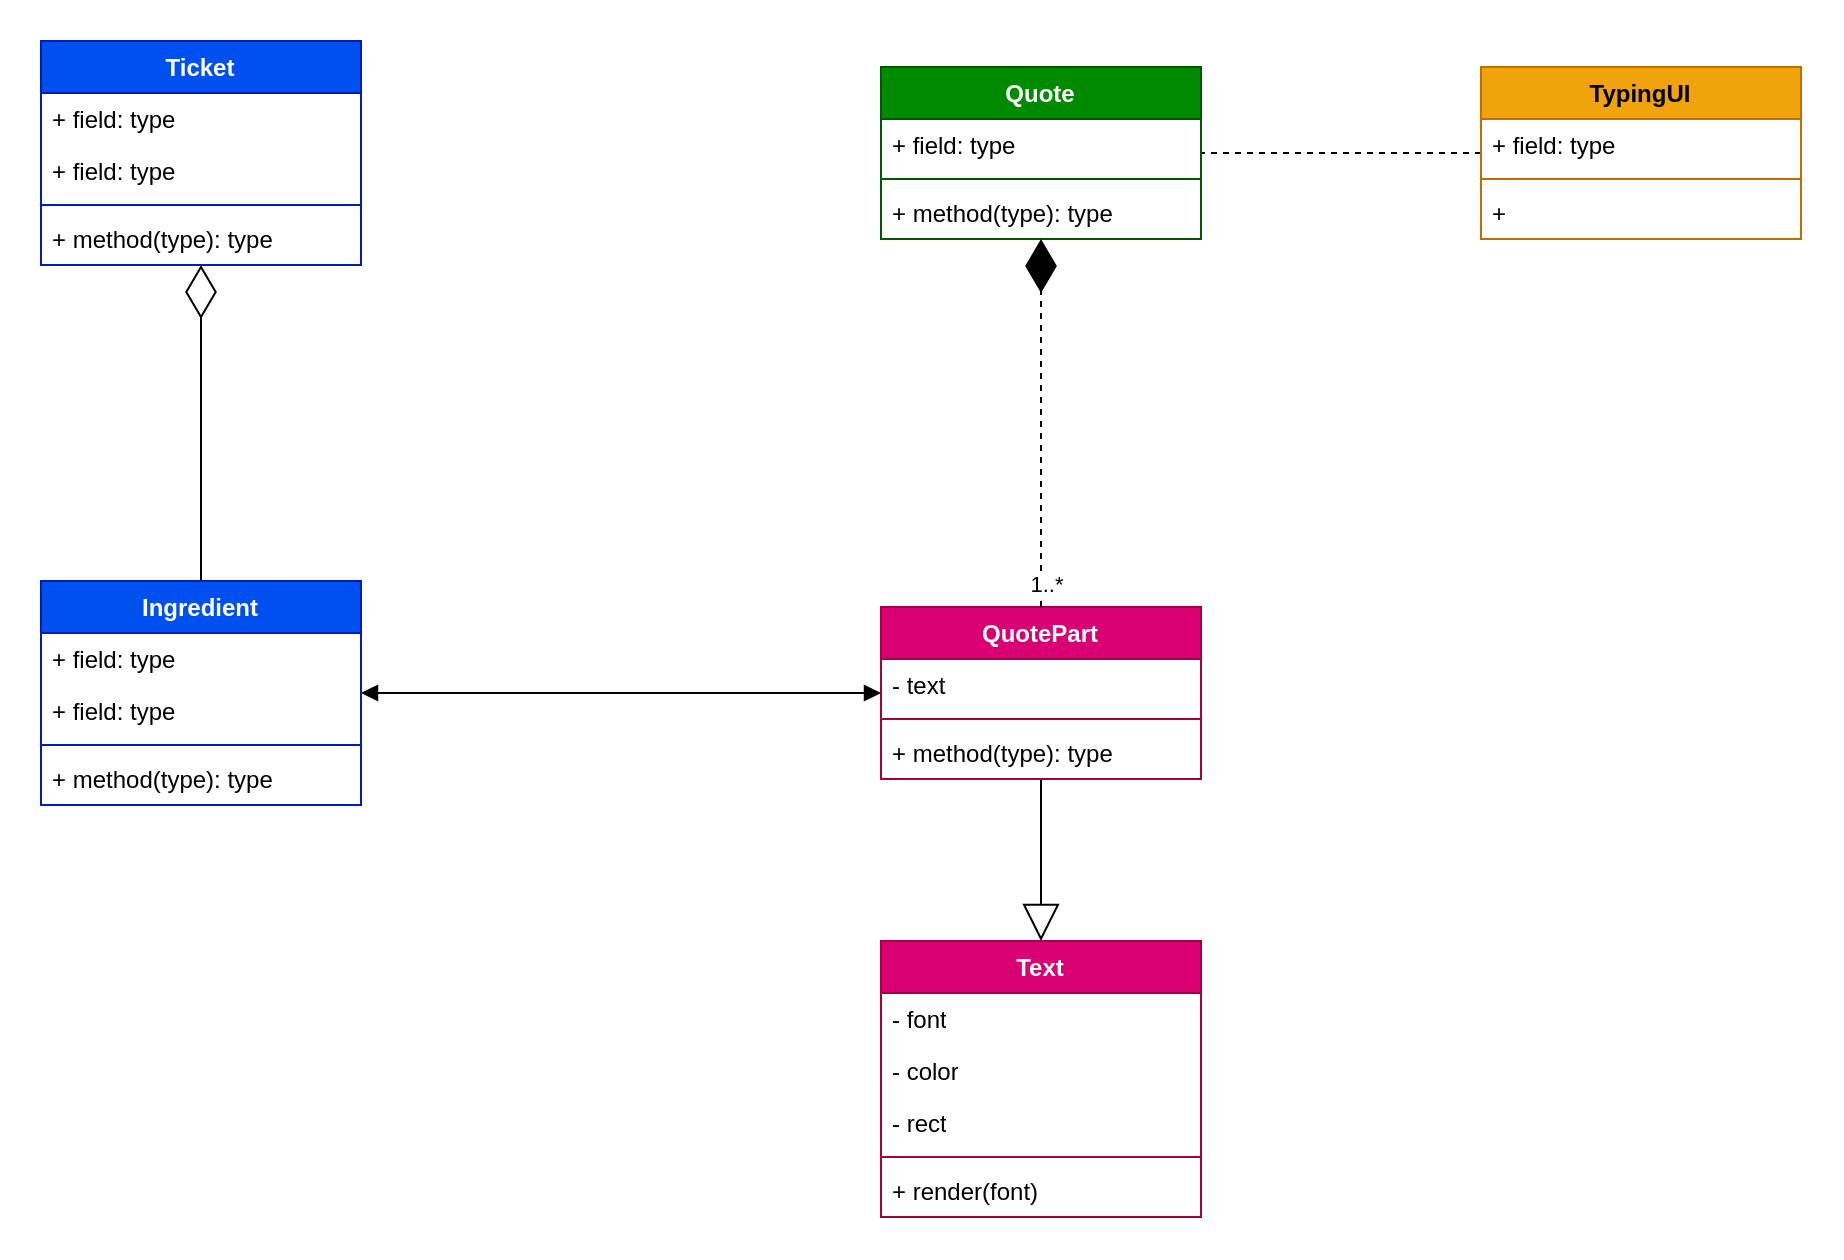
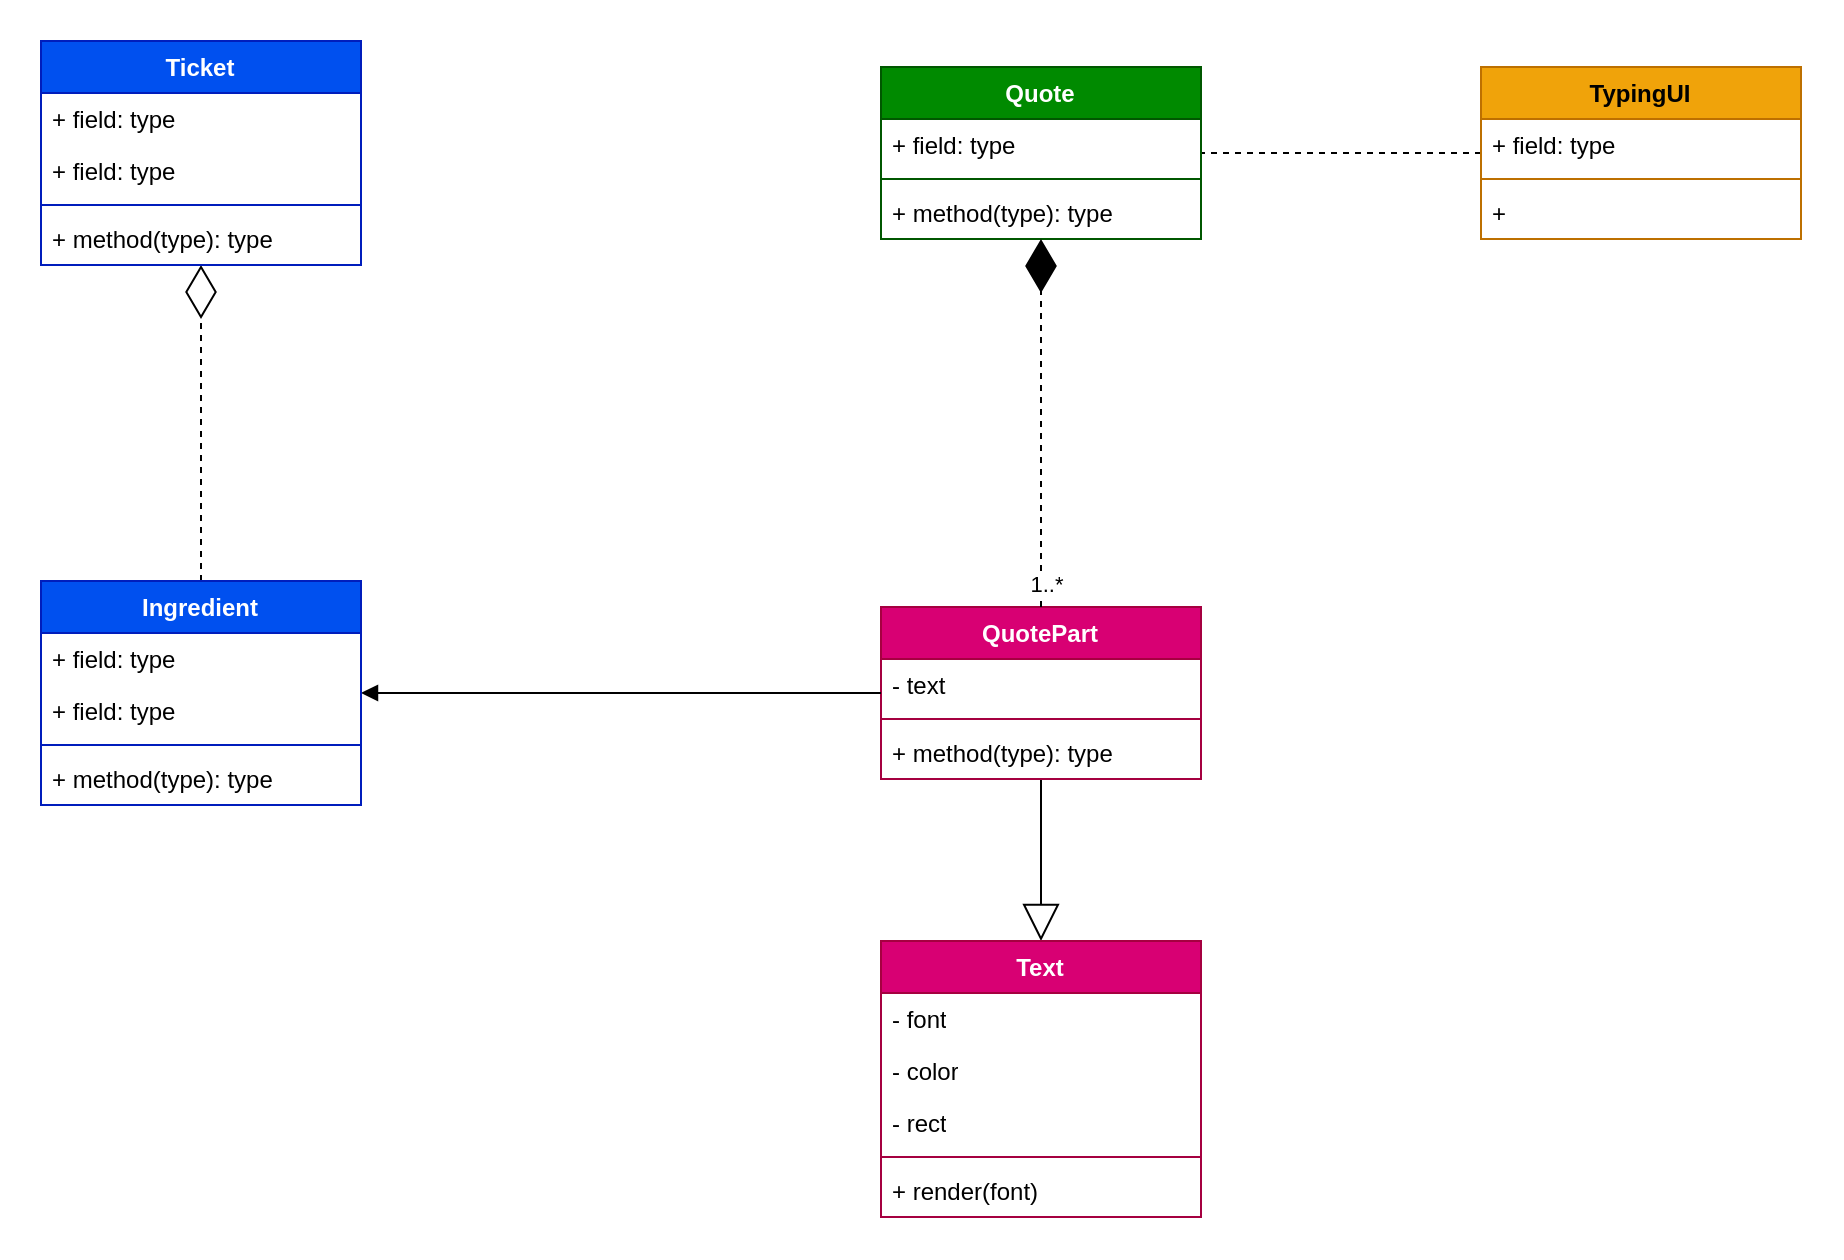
  <mxCell id="0" />
  <mxCell id="1" parent="0" />
- <mxCell id="2" value="" style="edgeStyle=orthogonalEdgeStyle;rounded=0;orthogonalLoop=1;jettySize=auto;html=1;endArrow=diamondThin;endFill=0;endSize=24;" parent="1" source="21" target="3" edge="1"><mxGeometry relative="1" as="geometry"><Array as="points"><mxPoint x="100" y="240" /><mxPoint x="100" y="240" /></Array></mxGeometry></mxCell>
+ <mxCell id="2" value="" style="edgeStyle=orthogonalEdgeStyle;rounded=0;orthogonalLoop=1;jettySize=auto;html=1;endArrow=diamondThin;endFill=0;endSize=24;dashed=1;" parent="1" source="21" target="3" edge="1"><mxGeometry relative="1" as="geometry"><Array as="points"><mxPoint x="100" y="240" /><mxPoint x="100" y="240" /></Array></mxGeometry></mxCell>
  <mxCell id="3" value="Ticket" style="swimlane;fontStyle=1;align=center;verticalAlign=top;childLayout=stackLayout;horizontal=1;startSize=26;horizontalStack=0;resizeParent=1;resizeParentMax=0;resizeLast=0;collapsible=1;marginBottom=0;whiteSpace=wrap;html=1;fillColor=#0050ef;fontColor=#ffffff;strokeColor=#001DBC;" parent="1" vertex="1"><mxGeometry x="20" y="20" width="160" height="112" as="geometry" /></mxCell>
  <mxCell id="4" value="+ field: type" style="text;strokeColor=none;fillColor=none;align=left;verticalAlign=top;spacingLeft=4;spacingRight=4;overflow=hidden;rotatable=0;points=[[0,0.5],[1,0.5]];portConstraint=eastwest;whiteSpace=wrap;html=1;" parent="3" vertex="1"><mxGeometry y="26" width="160" height="26" as="geometry" /></mxCell>
  <mxCell id="5" value="+ field: type" style="text;strokeColor=none;fillColor=none;align=left;verticalAlign=top;spacingLeft=4;spacingRight=4;overflow=hidden;rotatable=0;points=[[0,0.5],[1,0.5]];portConstraint=eastwest;whiteSpace=wrap;html=1;" parent="3" vertex="1"><mxGeometry y="52" width="160" height="26" as="geometry" /></mxCell>
  <mxCell id="6" value="" style="line;strokeWidth=1;fillColor=none;align=left;verticalAlign=middle;spacingTop=-1;spacingLeft=3;spacingRight=3;rotatable=0;labelPosition=right;points=[];portConstraint=eastwest;strokeColor=inherit;" parent="3" vertex="1"><mxGeometry y="78" width="160" height="8" as="geometry" /></mxCell>
  <mxCell id="7" value="+ method(type): type" style="text;strokeColor=none;fillColor=none;align=left;verticalAlign=top;spacingLeft=4;spacingRight=4;overflow=hidden;rotatable=0;points=[[0,0.5],[1,0.5]];portConstraint=eastwest;whiteSpace=wrap;html=1;" parent="3" vertex="1"><mxGeometry y="86" width="160" height="26" as="geometry" /></mxCell>
  <mxCell id="8" value="" style="edgeStyle=orthogonalEdgeStyle;rounded=0;orthogonalLoop=1;jettySize=auto;html=1;endArrow=none;endSize=12;dashed=1;" parent="1" source="26" target="9" edge="1"><mxGeometry relative="1" as="geometry" /></mxCell>
  <mxCell id="9" value="Quote" style="swimlane;fontStyle=1;align=center;verticalAlign=top;childLayout=stackLayout;horizontal=1;startSize=26;horizontalStack=0;resizeParent=1;resizeParentMax=0;resizeLast=0;collapsible=1;marginBottom=0;whiteSpace=wrap;html=1;fillColor=#008a00;fontColor=#ffffff;strokeColor=#005700;" parent="1" vertex="1"><mxGeometry x="440" y="33" width="160" height="86" as="geometry" /></mxCell>
  <mxCell id="10" value="+ field: type" style="text;strokeColor=none;fillColor=none;align=left;verticalAlign=top;spacingLeft=4;spacingRight=4;overflow=hidden;rotatable=0;points=[[0,0.5],[1,0.5]];portConstraint=eastwest;whiteSpace=wrap;html=1;" parent="9" vertex="1"><mxGeometry y="26" width="160" height="26" as="geometry" /></mxCell>
  <mxCell id="11" value="" style="line;strokeWidth=1;fillColor=none;align=left;verticalAlign=middle;spacingTop=-1;spacingLeft=3;spacingRight=3;rotatable=0;labelPosition=right;points=[];portConstraint=eastwest;strokeColor=inherit;" parent="9" vertex="1"><mxGeometry y="52" width="160" height="8" as="geometry" /></mxCell>
  <mxCell id="12" value="+ method(type): type" style="text;strokeColor=none;fillColor=none;align=left;verticalAlign=top;spacingLeft=4;spacingRight=4;overflow=hidden;rotatable=0;points=[[0,0.5],[1,0.5]];portConstraint=eastwest;whiteSpace=wrap;html=1;" parent="9" vertex="1"><mxGeometry y="60" width="160" height="26" as="geometry" /></mxCell>
  <mxCell id="13" style="edgeStyle=orthogonalEdgeStyle;rounded=0;orthogonalLoop=1;jettySize=auto;html=1;entryX=0.5;entryY=0;entryDx=0;entryDy=0;endArrow=block;endSize=16;endFill=0;" edge="1" parent="1" source="14" target="30"><mxGeometry relative="1" as="geometry" /></mxCell>
  <mxCell id="14" value="QuotePart" style="swimlane;fontStyle=1;align=center;verticalAlign=top;childLayout=stackLayout;horizontal=1;startSize=26;horizontalStack=0;resizeParent=1;resizeParentMax=0;resizeLast=0;collapsible=1;marginBottom=0;whiteSpace=wrap;html=1;fillColor=#d80073;fontColor=#ffffff;strokeColor=#A50040;" parent="1" vertex="1"><mxGeometry x="440" y="303" width="160" height="86" as="geometry" /></mxCell>
  <mxCell id="15" value="- text" style="text;strokeColor=none;fillColor=none;align=left;verticalAlign=top;spacingLeft=4;spacingRight=4;overflow=hidden;rotatable=0;points=[[0,0.5],[1,0.5]];portConstraint=eastwest;whiteSpace=wrap;html=1;" parent="14" vertex="1"><mxGeometry y="26" width="160" height="26" as="geometry" /></mxCell>
  <mxCell id="16" value="" style="line;strokeWidth=1;fillColor=none;align=left;verticalAlign=middle;spacingTop=-1;spacingLeft=3;spacingRight=3;rotatable=0;labelPosition=right;points=[];portConstraint=eastwest;strokeColor=inherit;" parent="14" vertex="1"><mxGeometry y="52" width="160" height="8" as="geometry" /></mxCell>
  <mxCell id="17" value="+ method(type): type" style="text;strokeColor=none;fillColor=none;align=left;verticalAlign=top;spacingLeft=4;spacingRight=4;overflow=hidden;rotatable=0;points=[[0,0.5],[1,0.5]];portConstraint=eastwest;whiteSpace=wrap;html=1;" parent="14" vertex="1"><mxGeometry y="60" width="160" height="26" as="geometry" /></mxCell>
  <mxCell id="18" value="" style="endArrow=diamondThin;endFill=1;endSize=24;html=1;rounded=0;exitX=0.5;exitY=0;exitDx=0;exitDy=0;entryX=0.5;entryY=1;entryDx=0;entryDy=0;dashed=1;" parent="1" source="14" target="9" edge="1"><mxGeometry width="160" relative="1" as="geometry"><mxPoint x="190" y="390" as="sourcePoint" /><mxPoint x="350" y="390" as="targetPoint" /></mxGeometry></mxCell>
  <mxCell id="19" value="1..*" style="edgeLabel;html=1;align=center;verticalAlign=middle;resizable=0;points=[];" parent="18" vertex="1" connectable="0"><mxGeometry x="-0.87" y="-2" relative="1" as="geometry"><mxPoint as="offset" /></mxGeometry></mxCell>
- <mxCell id="20" style="edgeStyle=orthogonalEdgeStyle;rounded=0;orthogonalLoop=1;jettySize=auto;html=1;exitX=1;exitY=0.5;exitDx=0;exitDy=0;entryX=0;entryY=0.5;entryDx=0;entryDy=0;endArrow=block;startArrow=block;endFill=1;startFill=1;" parent="1" source="21" target="14" edge="1"><mxGeometry relative="1" as="geometry" /></mxCell>
+ <mxCell id="20" style="edgeStyle=orthogonalEdgeStyle;rounded=0;orthogonalLoop=1;jettySize=auto;html=1;exitX=1;exitY=0.5;exitDx=0;exitDy=0;entryX=0;entryY=0.5;entryDx=0;entryDy=0;endArrow=none;startArrow=block;endFill=1;startFill=1;" parent="1" source="21" target="14" edge="1"><mxGeometry relative="1" as="geometry" /></mxCell>
  <mxCell id="21" value="Ingredient" style="swimlane;fontStyle=1;align=center;verticalAlign=top;childLayout=stackLayout;horizontal=1;startSize=26;horizontalStack=0;resizeParent=1;resizeParentMax=0;resizeLast=0;collapsible=1;marginBottom=0;whiteSpace=wrap;html=1;fillColor=#0050ef;fontColor=#ffffff;strokeColor=#001DBC;" parent="1" vertex="1"><mxGeometry x="20" y="290" width="160" height="112" as="geometry" /></mxCell>
  <mxCell id="22" value="+ field: type" style="text;strokeColor=none;fillColor=none;align=left;verticalAlign=top;spacingLeft=4;spacingRight=4;overflow=hidden;rotatable=0;points=[[0,0.5],[1,0.5]];portConstraint=eastwest;whiteSpace=wrap;html=1;" parent="21" vertex="1"><mxGeometry y="26" width="160" height="26" as="geometry" /></mxCell>
  <mxCell id="23" value="+ field: type" style="text;strokeColor=none;fillColor=none;align=left;verticalAlign=top;spacingLeft=4;spacingRight=4;overflow=hidden;rotatable=0;points=[[0,0.5],[1,0.5]];portConstraint=eastwest;whiteSpace=wrap;html=1;" parent="21" vertex="1"><mxGeometry y="52" width="160" height="26" as="geometry" /></mxCell>
  <mxCell id="24" value="" style="line;strokeWidth=1;fillColor=none;align=left;verticalAlign=middle;spacingTop=-1;spacingLeft=3;spacingRight=3;rotatable=0;labelPosition=right;points=[];portConstraint=eastwest;strokeColor=inherit;" parent="21" vertex="1"><mxGeometry y="78" width="160" height="8" as="geometry" /></mxCell>
  <mxCell id="25" value="+ method(type): type" style="text;strokeColor=none;fillColor=none;align=left;verticalAlign=top;spacingLeft=4;spacingRight=4;overflow=hidden;rotatable=0;points=[[0,0.5],[1,0.5]];portConstraint=eastwest;whiteSpace=wrap;html=1;" parent="21" vertex="1"><mxGeometry y="86" width="160" height="26" as="geometry" /></mxCell>
  <mxCell id="26" value="TypingUI" style="swimlane;fontStyle=1;align=center;verticalAlign=top;childLayout=stackLayout;horizontal=1;startSize=26;horizontalStack=0;resizeParent=1;resizeParentMax=0;resizeLast=0;collapsible=1;marginBottom=0;whiteSpace=wrap;html=1;fillColor=#f0a30a;fontColor=#000000;strokeColor=#BD7000;" parent="1" vertex="1"><mxGeometry x="740" y="33" width="160" height="86" as="geometry" /></mxCell>
  <mxCell id="27" value="+ field: type" style="text;strokeColor=none;fillColor=none;align=left;verticalAlign=top;spacingLeft=4;spacingRight=4;overflow=hidden;rotatable=0;points=[[0,0.5],[1,0.5]];portConstraint=eastwest;whiteSpace=wrap;html=1;" parent="26" vertex="1"><mxGeometry y="26" width="160" height="26" as="geometry" /></mxCell>
  <mxCell id="28" value="" style="line;strokeWidth=1;fillColor=none;align=left;verticalAlign=middle;spacingTop=-1;spacingLeft=3;spacingRight=3;rotatable=0;labelPosition=right;points=[];portConstraint=eastwest;strokeColor=inherit;" parent="26" vertex="1"><mxGeometry y="52" width="160" height="8" as="geometry" /></mxCell>
  <mxCell id="29" value="+&amp;nbsp;" style="text;strokeColor=none;fillColor=none;align=left;verticalAlign=top;spacingLeft=4;spacingRight=4;overflow=hidden;rotatable=0;points=[[0,0.5],[1,0.5]];portConstraint=eastwest;whiteSpace=wrap;html=1;" parent="26" vertex="1"><mxGeometry y="60" width="160" height="26" as="geometry" /></mxCell>
  <mxCell id="30" value="Text" style="swimlane;fontStyle=1;align=center;verticalAlign=top;childLayout=stackLayout;horizontal=1;startSize=26;horizontalStack=0;resizeParent=1;resizeParentMax=0;resizeLast=0;collapsible=1;marginBottom=0;whiteSpace=wrap;html=1;fillColor=#d80073;fontColor=#ffffff;strokeColor=#A50040;" vertex="1" parent="1"><mxGeometry x="440" y="470" width="160" height="138" as="geometry" /></mxCell>
  <mxCell id="31" value="&lt;div&gt;- font&lt;/div&gt;" style="text;strokeColor=none;fillColor=none;align=left;verticalAlign=top;spacingLeft=4;spacingRight=4;overflow=hidden;rotatable=0;points=[[0,0.5],[1,0.5]];portConstraint=eastwest;whiteSpace=wrap;html=1;" vertex="1" parent="30"><mxGeometry y="26" width="160" height="26" as="geometry" /></mxCell>
  <mxCell id="32" value="&lt;div&gt;- color&lt;/div&gt;" style="text;strokeColor=none;fillColor=none;align=left;verticalAlign=top;spacingLeft=4;spacingRight=4;overflow=hidden;rotatable=0;points=[[0,0.5],[1,0.5]];portConstraint=eastwest;whiteSpace=wrap;html=1;" vertex="1" parent="30"><mxGeometry y="52" width="160" height="26" as="geometry" /></mxCell>
  <mxCell id="33" value="- rect" style="text;strokeColor=none;fillColor=none;align=left;verticalAlign=top;spacingLeft=4;spacingRight=4;overflow=hidden;rotatable=0;points=[[0,0.5],[1,0.5]];portConstraint=eastwest;whiteSpace=wrap;html=1;" vertex="1" parent="30"><mxGeometry y="78" width="160" height="26" as="geometry" /></mxCell>
  <mxCell id="34" value="" style="line;strokeWidth=1;fillColor=none;align=left;verticalAlign=middle;spacingTop=-1;spacingLeft=3;spacingRight=3;rotatable=0;labelPosition=right;points=[];portConstraint=eastwest;strokeColor=inherit;" vertex="1" parent="30"><mxGeometry y="104" width="160" height="8" as="geometry" /></mxCell>
  <mxCell id="35" value="+ render(font)" style="text;strokeColor=none;fillColor=none;align=left;verticalAlign=top;spacingLeft=4;spacingRight=4;overflow=hidden;rotatable=0;points=[[0,0.5],[1,0.5]];portConstraint=eastwest;whiteSpace=wrap;html=1;" vertex="1" parent="30"><mxGeometry y="112" width="160" height="26" as="geometry" /></mxCell>
